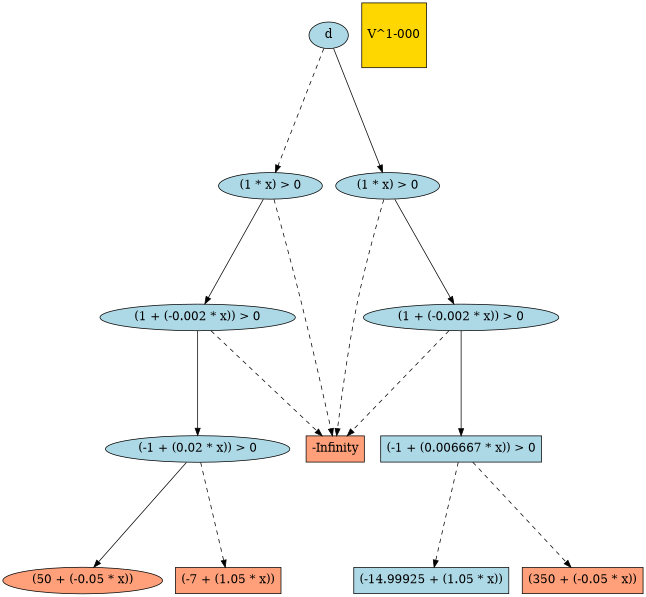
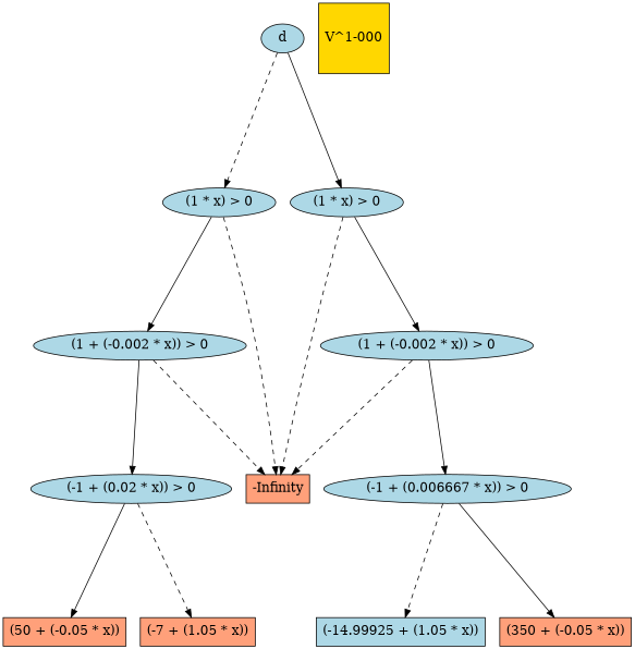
  digraph {
    fontname=Helvetica
    fontsize=16
    ranksep=2.00
    node [color=black fillcolor=lightblue fontsize=16 shape=ellipse style=filled]
    edge [color=black style=dashed]
-   n1 [label="(-1 + (0.006667 * x)) > 0" shape=box]
+   n1 [label="(-1 + (0.006667 * x)) > 0"]
    n2 [label="(-14.99925 + (1.05 * x))" shape=box]
    n3 [fillcolor=lightsalmon label="(350 + (-0.05 * x))" shape=box]
-   n4 [fillcolor=lightsalmon label="(50 + (-0.05 * x))"]
+   n4 [fillcolor=lightsalmon label="(50 + (-0.05 * x))" shape=box]
    n5 [label="(1 + (-0.002 * x)) > 0"]
    n6 [label="(-1 + (0.02 * x)) > 0"]
    n7 [fillcolor=lightsalmon label="-Infinity" shape=box]
    n8 [fillcolor=lightsalmon label="(-7 + (1.05 * x))" shape=box]
    n9 [label="(1 * x) > 0"]
    n10 [label="(1 * x) > 0"]
    n11 [label="(1 + (-0.002 * x)) > 0"]
    n12 [label=d]
    n13 [fillcolor=gold1 label="V^1-000" shape=square]
    n1 -> n2
-   n1 -> n3
+   n1 -> n3 [style=solid]
    n5 -> n6 [style=solid]
    n5 -> n7
    n6 -> n4 [style=solid]
    n6 -> n8
    n9 -> n5 [style=solid]
    n9 -> n7
    n10 -> n7
    n10 -> n11 [style=solid]
    n11 -> n1 [style=solid]
    n11 -> n7
    n12 -> n9
    n12 -> n10 [style=solid]
  }
